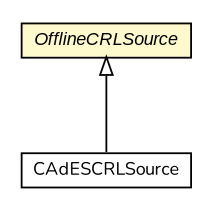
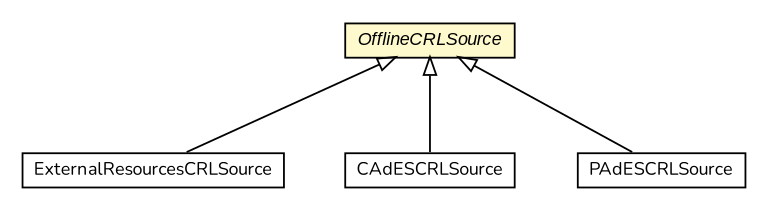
  digraph {
    fontname=Nunito
    nodesep=0.25
    ranksep=0.5
    node [fontcolor=black fontname=Nunito fontsize=10.0 shape=plaintext]
    edge [arrowtail=empty dir=back fontname=Nunito fontsize=10 headport=p labelfontname=arial labelfontsize=10 tailport=p]
    n1 [label=<<table title="eu.europa.esig.dss.x509.crl.OfflineCRLSource" border="0" cellborder="1" cellspacing="0" cellpadding="2" port="p" bgcolor="lemonChiffon" href="./OfflineCRLSource.html"> 		<tr><td><table border="0" cellspacing="0" cellpadding="1"> <tr><td align="center" balign="center"><font face="arial italic"> OfflineCRLSource </font></td></tr> 		</table></td></tr> 		</table>>]
+   n2 [label=<<table title="eu.europa.esig.dss.x509.crl.ExternalResourcesCRLSource" border="0" cellborder="1" cellspacing="0" cellpadding="2" port="p" href="./ExternalResourcesCRLSource.html"> 		<tr><td><table border="0" cellspacing="0" cellpadding="1"> <tr><td align="center" balign="center"> ExternalResourcesCRLSource </td></tr> 		</table></td></tr> 		</table>>]
    n3 [label=<<table title="eu.europa.esig.dss.cades.validation.CAdESCRLSource" border="0" cellborder="1" cellspacing="0" cellpadding="2" port="p" href="../../cades/validation/CAdESCRLSource.html"> 		<tr><td><table border="0" cellspacing="0" cellpadding="1"> <tr><td align="center" balign="center"> CAdESCRLSource </td></tr> 		</table></td></tr> 		</table>>]
+   n4 [label=<<table title="eu.europa.esig.dss.pades.validation.PAdESCRLSource" border="0" cellborder="1" cellspacing="0" cellpadding="2" port="p" href="../../pades/validation/PAdESCRLSource.html"> 		<tr><td><table border="0" cellspacing="0" cellpadding="1"> <tr><td align="center" balign="center"> PAdESCRLSource </td></tr> 		</table></td></tr> 		</table>>]
+   n1 -> n2
    n1 -> n3
+   n1 -> n4
  }
